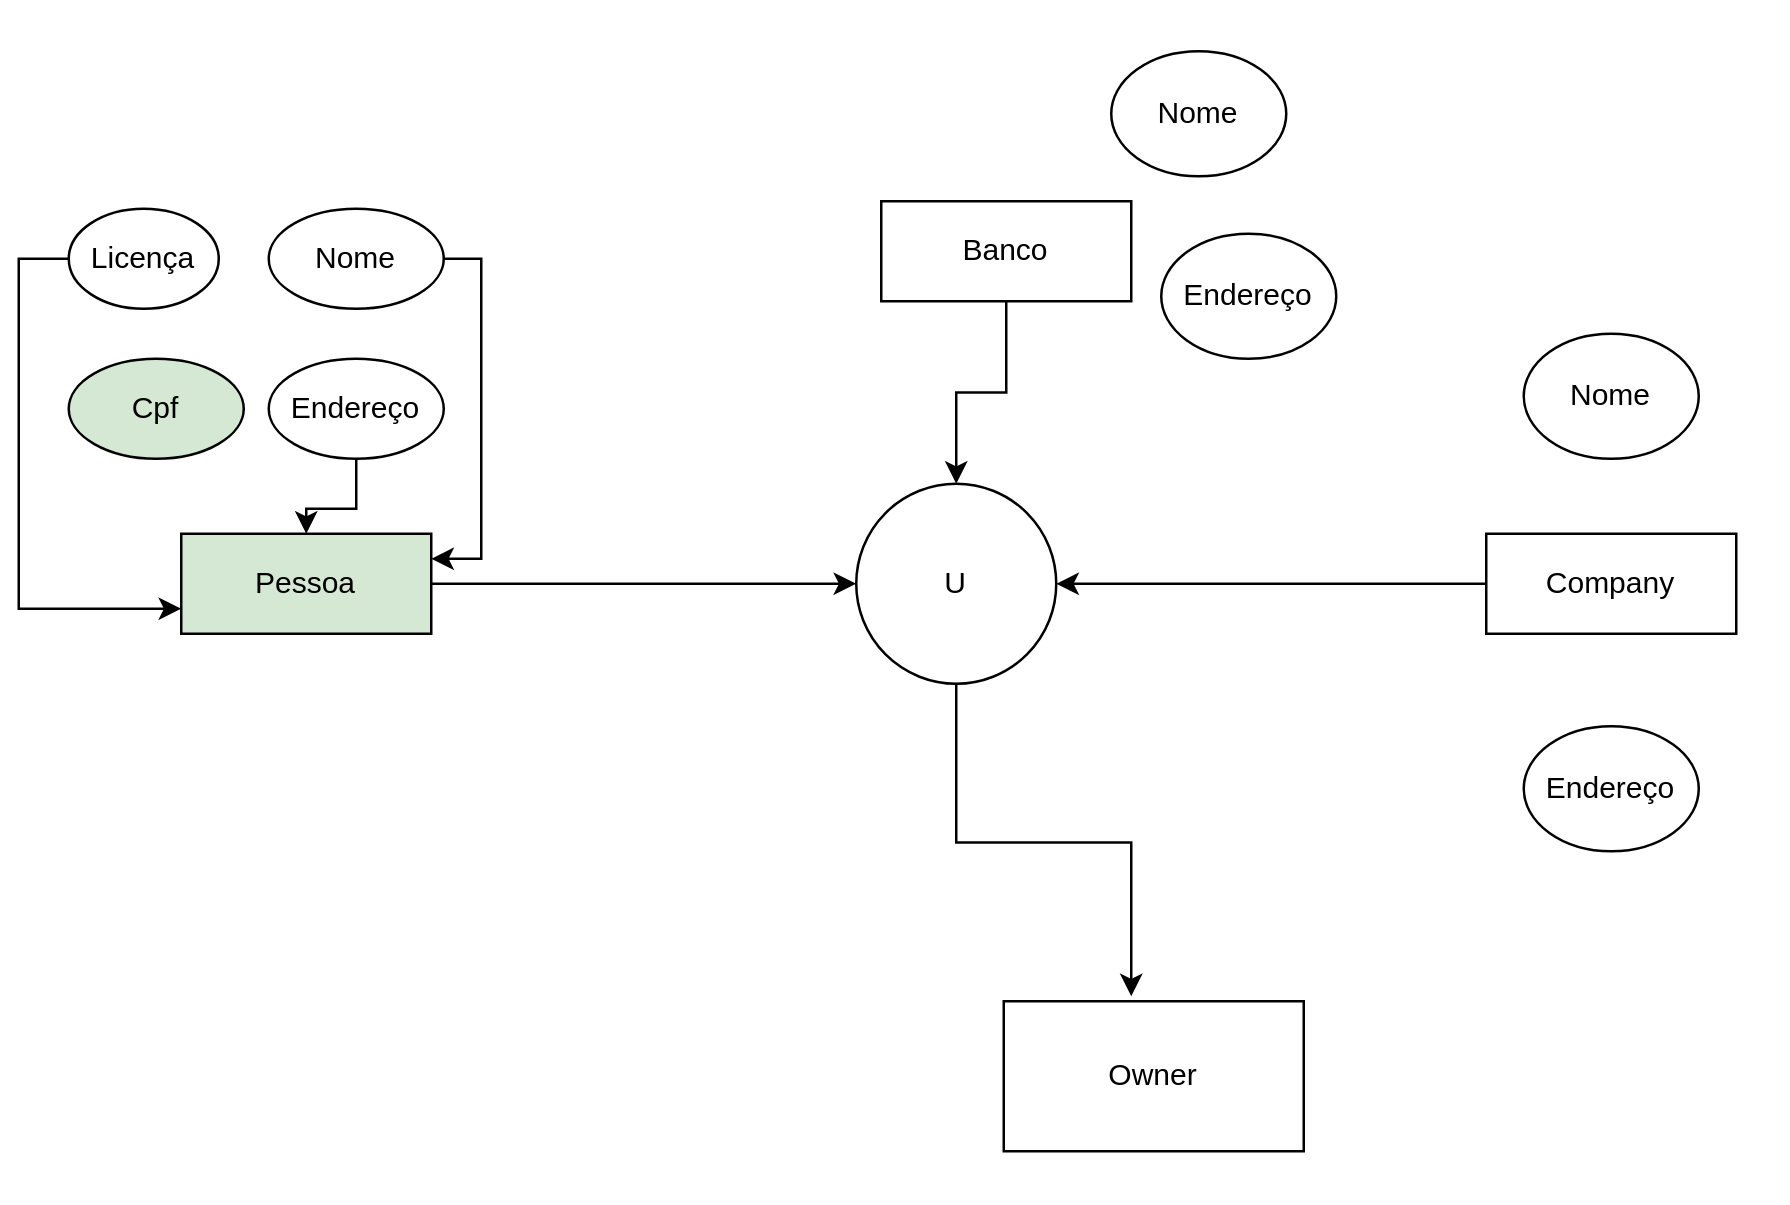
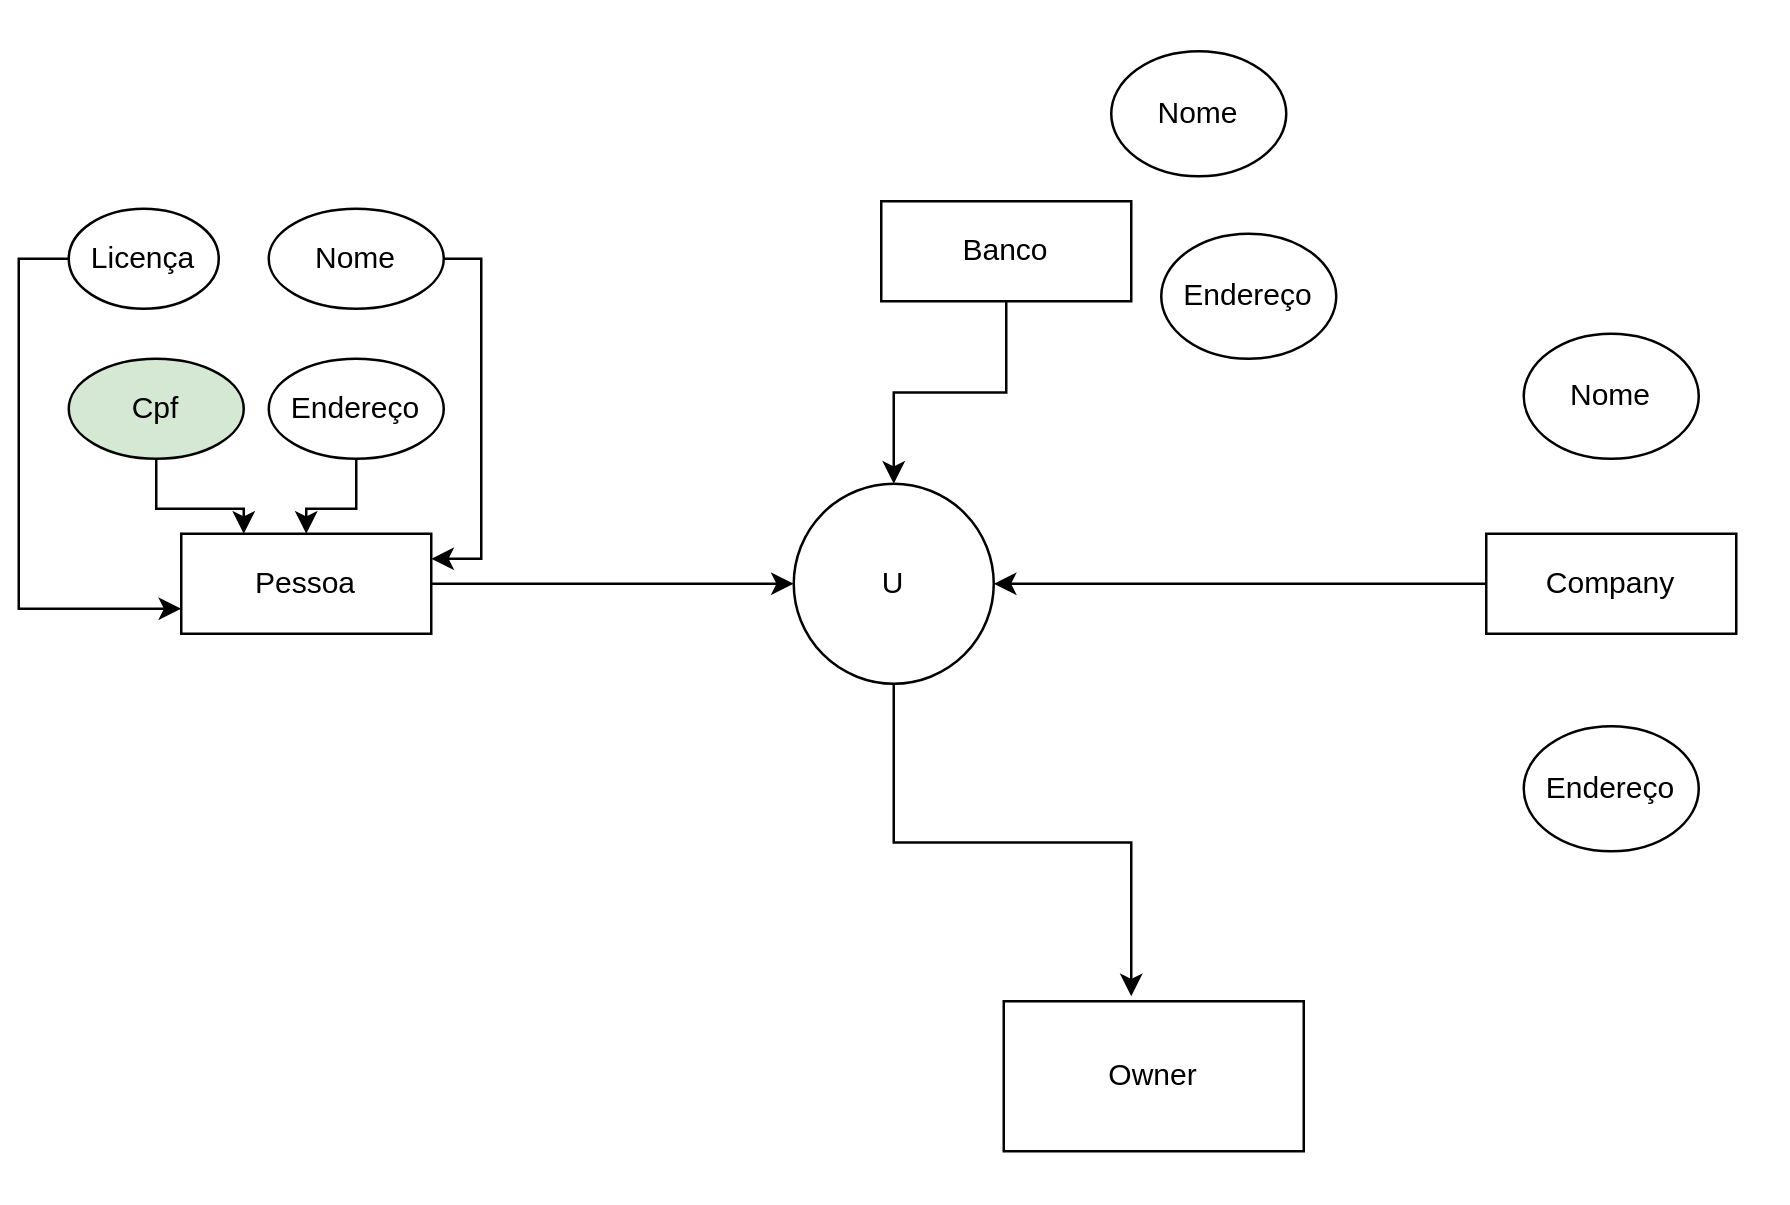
  <mxCell id="0" />
  <mxCell id="1" parent="0" />
  <mxCell id="2" style="edgeStyle=orthogonalEdgeStyle;rounded=0;orthogonalLoop=1;jettySize=auto;html=1;" edge="1" parent="1" source="3" target="9"><mxGeometry relative="1" as="geometry" /></mxCell>
- <mxCell id="3" value="Pessoa" style="whiteSpace=wrap;html=1;align=center;fillColor=#d5e8d4;" vertex="1" parent="1"><mxGeometry x="65" y="213" width="100" height="40" as="geometry" /></mxCell>
+ <mxCell id="3" value="Pessoa" style="whiteSpace=wrap;html=1;align=center;" vertex="1" parent="1"><mxGeometry x="65" y="213" width="100" height="40" as="geometry" /></mxCell>
  <mxCell id="4" style="edgeStyle=orthogonalEdgeStyle;rounded=0;orthogonalLoop=1;jettySize=auto;html=1;" edge="1" parent="1" source="5" target="9"><mxGeometry relative="1" as="geometry" /></mxCell>
  <mxCell id="5" value="Banco" style="whiteSpace=wrap;html=1;align=center;" vertex="1" parent="1"><mxGeometry x="345" y="80" width="100" height="40" as="geometry" /></mxCell>
  <mxCell id="6" style="edgeStyle=orthogonalEdgeStyle;rounded=0;orthogonalLoop=1;jettySize=auto;html=1;exitX=0;exitY=0.5;exitDx=0;exitDy=0;" edge="1" parent="1" source="7" target="9"><mxGeometry relative="1" as="geometry" /></mxCell>
  <mxCell id="7" value="Company" style="whiteSpace=wrap;html=1;align=center;" vertex="1" parent="1"><mxGeometry x="587" y="213" width="100" height="40" as="geometry" /></mxCell>
  <mxCell id="8" style="edgeStyle=orthogonalEdgeStyle;rounded=0;orthogonalLoop=1;jettySize=auto;html=1;exitX=0.5;exitY=1;exitDx=0;exitDy=0;entryX=0.425;entryY=-0.033;entryDx=0;entryDy=0;entryPerimeter=0;" edge="1" parent="1" source="9" target="10"><mxGeometry relative="1" as="geometry" /></mxCell>
- <mxCell id="9" value="U" style="ellipse;whiteSpace=wrap;html=1;aspect=fixed;" vertex="1" parent="1"><mxGeometry x="335" y="193" width="80" height="80" as="geometry" /></mxCell>
+ <mxCell id="9" value="U" style="ellipse;whiteSpace=wrap;html=1;aspect=fixed;" vertex="1" parent="1"><mxGeometry x="310" y="193" width="80" height="80" as="geometry" /></mxCell>
  <mxCell id="10" value="Owner" style="rounded=0;whiteSpace=wrap;html=1;" vertex="1" parent="1"><mxGeometry x="394" y="400" width="120" height="60" as="geometry" /></mxCell>
+ <mxCell id="11" style="edgeStyle=orthogonalEdgeStyle;rounded=0;orthogonalLoop=1;jettySize=auto;html=1;exitX=0.5;exitY=1;exitDx=0;exitDy=0;entryX=0.25;entryY=0;entryDx=0;entryDy=0;" edge="1" parent="1" source="12" target="3"><mxGeometry relative="1" as="geometry" /></mxCell>
  <mxCell id="12" value="Cpf&lt;br&gt;" style="ellipse;whiteSpace=wrap;html=1;fillColor=#d5e8d4;" vertex="1" parent="1"><mxGeometry x="20" y="143" width="70" height="40" as="geometry" /></mxCell>
  <mxCell id="13" style="edgeStyle=orthogonalEdgeStyle;rounded=0;orthogonalLoop=1;jettySize=auto;html=1;" edge="1" parent="1" source="14" target="3"><mxGeometry relative="1" as="geometry" /></mxCell>
  <mxCell id="14" value="Endereço" style="ellipse;whiteSpace=wrap;html=1;" vertex="1" parent="1"><mxGeometry x="100" y="143" width="70" height="40" as="geometry" /></mxCell>
  <mxCell id="15" style="edgeStyle=orthogonalEdgeStyle;rounded=0;orthogonalLoop=1;jettySize=auto;html=1;entryX=1;entryY=0.25;entryDx=0;entryDy=0;" edge="1" parent="1" source="16" target="3"><mxGeometry relative="1" as="geometry"><mxPoint x="177" y="220" as="targetPoint" /><Array as="points"><mxPoint x="185" y="103" /><mxPoint x="185" y="223" /></Array></mxGeometry></mxCell>
  <mxCell id="16" value="Nome" style="ellipse;whiteSpace=wrap;html=1;" vertex="1" parent="1"><mxGeometry x="100" y="83" width="70" height="40" as="geometry" /></mxCell>
  <mxCell id="17" style="edgeStyle=orthogonalEdgeStyle;rounded=0;orthogonalLoop=1;jettySize=auto;html=1;exitX=0;exitY=0.5;exitDx=0;exitDy=0;entryX=0;entryY=0.75;entryDx=0;entryDy=0;" edge="1" parent="1" source="18" target="3"><mxGeometry relative="1" as="geometry" /></mxCell>
  <mxCell id="18" value="Licença" style="ellipse;whiteSpace=wrap;html=1;" vertex="1" parent="1"><mxGeometry x="20" y="83" width="60" height="40" as="geometry" /></mxCell>
  <mxCell id="19" value="Nome" style="ellipse;whiteSpace=wrap;html=1;" vertex="1" parent="1"><mxGeometry x="437" y="20" width="70" height="50" as="geometry" /></mxCell>
  <mxCell id="20" value="Endereço" style="ellipse;whiteSpace=wrap;html=1;" vertex="1" parent="1"><mxGeometry x="457" y="93" width="70" height="50" as="geometry" /></mxCell>
  <mxCell id="21" value="Nome" style="ellipse;whiteSpace=wrap;html=1;" vertex="1" parent="1"><mxGeometry x="602" y="133" width="70" height="50" as="geometry" /></mxCell>
  <mxCell id="22" value="Endereço" style="ellipse;whiteSpace=wrap;html=1;" vertex="1" parent="1"><mxGeometry x="602" y="290" width="70" height="50" as="geometry" /></mxCell>
